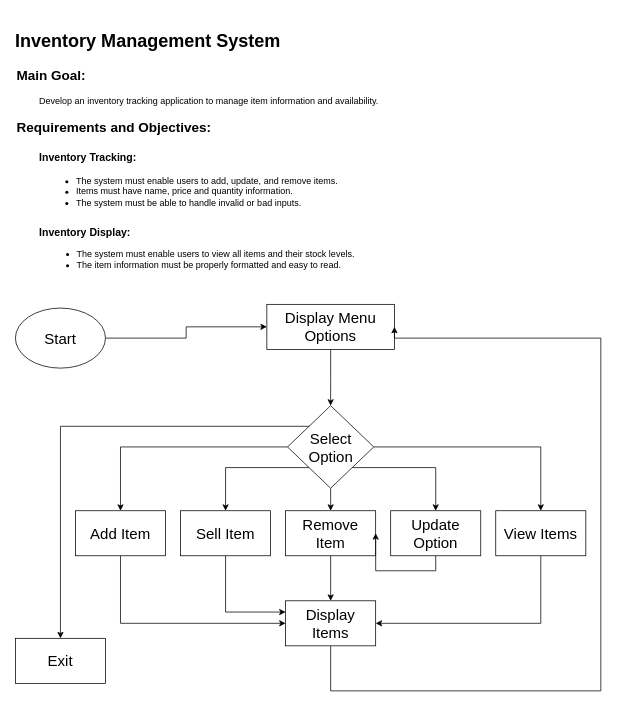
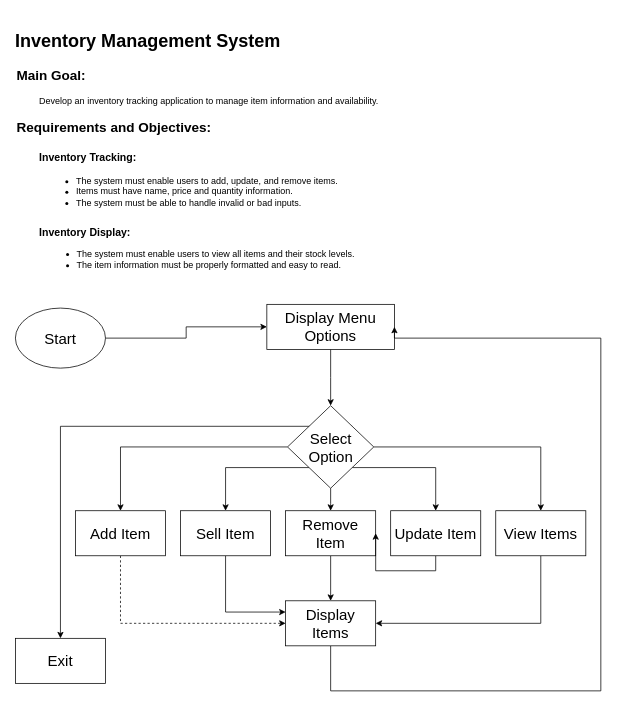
  <mxCell id="0" />
  <mxCell id="1" parent="0" />
  <mxCell id="2" value="Develop an inventory tracking application to manage item information and availability." style="text;html=1;align=left;verticalAlign=middle;resizable=0;points=[];autosize=1;strokeColor=none;fillColor=none;" vertex="1" parent="1"><mxGeometry x="50" y="120" width="480" height="30" as="geometry" /></mxCell>
  <mxCell id="3" value="&lt;h1&gt;Inventory Management System&lt;/h1&gt;" style="text;html=1;align=left;verticalAlign=middle;resizable=0;points=[];autosize=1;strokeColor=none;fillColor=none;spacing=0;" vertex="1" parent="1"><mxGeometry x="20" width="370" height="70" as="geometry" y="20" /></mxCell>
  <mxCell id="4" value="&lt;h2&gt;Main Goal:&lt;/h2&gt;" style="text;html=1;align=left;verticalAlign=middle;resizable=0;points=[];autosize=1;strokeColor=none;fillColor=none;" vertex="1" parent="1"><mxGeometry x="20" y="70" width="120" height="60" as="geometry" /></mxCell>
  <mxCell id="5" value="&lt;h2&gt;Requirements and Objectives:&lt;/h2&gt;" style="text;html=1;align=left;verticalAlign=middle;resizable=0;points=[];autosize=1;strokeColor=none;fillColor=none;" vertex="1" parent="1"><mxGeometry x="20" y="140" width="280" height="60" as="geometry" /></mxCell>
  <mxCell id="6" value="&lt;h3&gt;Inventory Tracking:&lt;/h3&gt;" style="text;html=1;align=left;verticalAlign=middle;resizable=0;points=[];autosize=1;strokeColor=none;fillColor=none;" vertex="1" parent="1"><mxGeometry x="50" y="180" width="150" height="60" as="geometry" /></mxCell>
  <mxCell id="7" value="&lt;ul&gt;&lt;li&gt;The system must enable users to add, update, and remove items.&lt;/li&gt;&lt;li style=&quot;text-align: left;&quot;&gt;Items must have name, price and quantity information.&lt;/li&gt;&lt;li style=&quot;text-align: left;&quot;&gt;The system must be able to handle invalid or bad inputs.&lt;/li&gt;&lt;/ul&gt;" style="text;html=1;align=center;verticalAlign=middle;resizable=0;points=[];autosize=1;strokeColor=none;fillColor=none;" vertex="1" parent="1"><mxGeometry x="50" y="215" width="410" height="80" as="geometry" /></mxCell>
  <mxCell id="8" value="&lt;h3&gt;Inventory Display:&lt;/h3&gt;" style="text;html=1;align=left;verticalAlign=middle;resizable=0;points=[];autosize=1;strokeColor=none;fillColor=none;" vertex="1" parent="1"><mxGeometry x="50" y="280" width="150" height="60" as="geometry" /></mxCell>
  <mxCell id="9" value="&lt;ul&gt;&lt;li&gt;The system must enable users to view all items and their stock levels.&lt;/li&gt;&lt;li&gt;The item information must be properly formatted and easy to read.&lt;/li&gt;&lt;/ul&gt;" style="text;html=1;align=left;verticalAlign=middle;resizable=0;points=[];autosize=1;strokeColor=none;fillColor=none;" vertex="1" parent="1"><mxGeometry x="60" y="310" width="430" height="70" as="geometry" /></mxCell>
  <mxCell id="10" value="&lt;h3&gt;&lt;br&gt;&lt;/h3&gt;" style="text;html=1;align=left;verticalAlign=middle;resizable=0;points=[];autosize=1;strokeColor=none;fillColor=none;" vertex="1" parent="1"><mxGeometry x="50" y="360" width="20" height="60" as="geometry" /></mxCell>
  <mxCell id="11" style="edgeStyle=orthogonalEdgeStyle;rounded=0;orthogonalLoop=1;jettySize=auto;html=1;" edge="1" parent="1" source="12" target="14"><mxGeometry relative="1" as="geometry"><mxPoint x="250" y="450" as="targetPoint" /></mxGeometry></mxCell>
  <mxCell id="12" value="&lt;font style=&quot;font-size: 20px;&quot;&gt;Start&lt;/font&gt;" style="ellipse;whiteSpace=wrap;html=1;" vertex="1" parent="1"><mxGeometry x="20" y="410" width="120" height="80" as="geometry" /></mxCell>
  <mxCell id="13" style="edgeStyle=orthogonalEdgeStyle;rounded=0;orthogonalLoop=1;jettySize=auto;html=1;exitX=0.5;exitY=1;exitDx=0;exitDy=0;" edge="1" parent="1" source="14" target="21"><mxGeometry relative="1" as="geometry"><mxPoint x="325.059" y="570" as="targetPoint" /></mxGeometry></mxCell>
  <mxCell id="14" value="&lt;span style=&quot;font-size: 20px;&quot;&gt;Display Menu Options&lt;/span&gt;" style="rounded=0;whiteSpace=wrap;html=1;" vertex="1" parent="1"><mxGeometry x="355" y="405" width="170" height="60" as="geometry" /></mxCell>
  <mxCell id="15" style="edgeStyle=orthogonalEdgeStyle;rounded=0;orthogonalLoop=1;jettySize=auto;html=1;exitX=0;exitY=0.5;exitDx=0;exitDy=0;" edge="1" parent="1" source="21" target="23"><mxGeometry relative="1" as="geometry"><mxPoint x="200" y="595.176" as="targetPoint" /></mxGeometry></mxCell>
  <mxCell id="16" style="edgeStyle=orthogonalEdgeStyle;rounded=0;orthogonalLoop=1;jettySize=auto;html=1;exitX=0;exitY=1;exitDx=0;exitDy=0;" edge="1" parent="1" source="21" target="34"><mxGeometry relative="1" as="geometry"><mxPoint x="270" y="700" as="targetPoint" /></mxGeometry></mxCell>
  <mxCell id="17" style="edgeStyle=orthogonalEdgeStyle;rounded=0;orthogonalLoop=1;jettySize=auto;html=1;exitX=1;exitY=1;exitDx=0;exitDy=0;" edge="1" parent="1" source="21" target="28"><mxGeometry relative="1" as="geometry"><mxPoint x="470" y="780" as="targetPoint" /></mxGeometry></mxCell>
  <mxCell id="18" style="edgeStyle=orthogonalEdgeStyle;rounded=0;orthogonalLoop=1;jettySize=auto;html=1;exitX=1;exitY=0.5;exitDx=0;exitDy=0;" edge="1" parent="1" source="21" target="30"><mxGeometry relative="1" as="geometry"><mxPoint x="640" y="710" as="targetPoint" /></mxGeometry></mxCell>
  <mxCell id="19" style="edgeStyle=orthogonalEdgeStyle;rounded=0;orthogonalLoop=1;jettySize=auto;html=1;exitX=1;exitY=0;exitDx=0;exitDy=0;" edge="1" parent="1" source="21" target="31"><mxGeometry relative="1" as="geometry"><mxPoint x="610" y="830" as="targetPoint" /></mxGeometry></mxCell>
  <mxCell id="20" style="edgeStyle=orthogonalEdgeStyle;rounded=0;orthogonalLoop=1;jettySize=auto;html=1;entryX=0.5;entryY=0;entryDx=0;entryDy=0;" edge="1" parent="1" source="21" target="26"><mxGeometry relative="1" as="geometry" /></mxCell>
  <mxCell id="21" value="&lt;span style=&quot;font-size: 20px;&quot;&gt;Select Option&lt;/span&gt;" style="rhombus;whiteSpace=wrap;html=1;" vertex="1" parent="1"><mxGeometry x="382.53" y="540" width="114.94" height="110" as="geometry" /></mxCell>
- <mxCell id="22" style="edgeStyle=orthogonalEdgeStyle;rounded=0;orthogonalLoop=1;jettySize=auto;html=1;entryX=0;entryY=0.5;entryDx=0;entryDy=0;exitX=0.5;exitY=1;exitDx=0;exitDy=0;" edge="1" parent="1" source="23" target="33"><mxGeometry relative="1" as="geometry" /></mxCell>
+ <mxCell id="22" style="edgeStyle=orthogonalEdgeStyle;rounded=0;orthogonalLoop=1;jettySize=auto;html=1;entryX=0;entryY=0.5;entryDx=0;entryDy=0;exitX=0.5;exitY=1;exitDx=0;exitDy=0;dashed=1;" edge="1" parent="1" source="23" target="33"><mxGeometry relative="1" as="geometry" /></mxCell>
  <mxCell id="23" value="&lt;span style=&quot;font-size: 20px;&quot;&gt;Add Item&lt;/span&gt;" style="rounded=0;whiteSpace=wrap;html=1;" vertex="1" parent="1"><mxGeometry x="100" y="679.996" width="120" height="60" as="geometry" /></mxCell>
  <mxCell id="24" style="edgeStyle=orthogonalEdgeStyle;rounded=0;orthogonalLoop=1;jettySize=auto;html=1;entryX=0;entryY=0.25;entryDx=0;entryDy=0;exitX=0.5;exitY=1;exitDx=0;exitDy=0;" edge="1" parent="1" source="34" target="33"><mxGeometry relative="1" as="geometry"><mxPoint x="150" y="920" as="sourcePoint" /></mxGeometry></mxCell>
  <mxCell id="25" style="edgeStyle=orthogonalEdgeStyle;rounded=0;orthogonalLoop=1;jettySize=auto;html=1;entryX=0.5;entryY=0;entryDx=0;entryDy=0;" edge="1" parent="1" source="26" target="33"><mxGeometry relative="1" as="geometry" /></mxCell>
  <mxCell id="26" value="&lt;span style=&quot;font-size: 20px;&quot;&gt;Remove Item&lt;/span&gt;" style="rounded=0;whiteSpace=wrap;html=1;" vertex="1" parent="1"><mxGeometry x="379.999" y="680" width="120" height="60" as="geometry" /></mxCell>
  <mxCell id="27" style="edgeStyle=orthogonalEdgeStyle;rounded=0;orthogonalLoop=1;jettySize=auto;html=1;exitX=0.5;exitY=1;exitDx=0;exitDy=0;" edge="1" parent="1" source="28" target="26"><mxGeometry relative="1" as="geometry" /></mxCell>
- <mxCell id="28" value="&lt;span style=&quot;font-size: 20px;&quot;&gt;Update Option&lt;/span&gt;" style="rounded=0;whiteSpace=wrap;html=1;" vertex="1" parent="1"><mxGeometry x="520" y="680" width="120" height="60" as="geometry" /></mxCell>
+ <mxCell id="28" value="&lt;span style=&quot;font-size: 20px;&quot;&gt;Update Item&lt;/span&gt;" style="rounded=0;whiteSpace=wrap;html=1;" vertex="1" parent="1"><mxGeometry x="520" y="680" width="120" height="60" as="geometry" /></mxCell>
  <mxCell id="29" style="edgeStyle=orthogonalEdgeStyle;rounded=0;orthogonalLoop=1;jettySize=auto;html=1;entryX=1;entryY=0.5;entryDx=0;entryDy=0;exitX=0.5;exitY=1;exitDx=0;exitDy=0;" edge="1" parent="1" source="30" target="33"><mxGeometry relative="1" as="geometry" /></mxCell>
  <mxCell id="30" value="&lt;span style=&quot;font-size: 20px;&quot;&gt;View Items&lt;/span&gt;" style="rounded=0;whiteSpace=wrap;html=1;" vertex="1" parent="1"><mxGeometry x="660" y="680" width="120" height="60" as="geometry" /></mxCell>
  <mxCell id="31" value="&lt;span style=&quot;font-size: 20px;&quot;&gt;Exit&lt;/span&gt;" style="rounded=0;whiteSpace=wrap;html=1;" vertex="1" parent="1"><mxGeometry x="20" y="850" width="120" height="60" as="geometry" /></mxCell>
  <mxCell id="32" style="edgeStyle=orthogonalEdgeStyle;rounded=0;orthogonalLoop=1;jettySize=auto;html=1;exitX=0.5;exitY=1;exitDx=0;exitDy=0;entryX=1;entryY=0.5;entryDx=0;entryDy=0;" edge="1" parent="1" source="33" target="14"><mxGeometry relative="1" as="geometry"><Array as="points"><mxPoint x="440" y="920" /><mxPoint x="800" y="920" /><mxPoint x="800" y="450" /></Array></mxGeometry></mxCell>
  <mxCell id="33" value="&lt;span style=&quot;font-size: 20px;&quot;&gt;Display Items&lt;/span&gt;" style="rounded=0;whiteSpace=wrap;html=1;" vertex="1" parent="1"><mxGeometry x="380" y="800" width="120" height="60" as="geometry" /></mxCell>
  <mxCell id="34" value="&lt;span style=&quot;font-size: 20px;&quot;&gt;Sell Item&lt;/span&gt;" style="rounded=0;whiteSpace=wrap;html=1;" vertex="1" parent="1"><mxGeometry x="240" y="680" width="120" height="60" as="geometry" /></mxCell>
